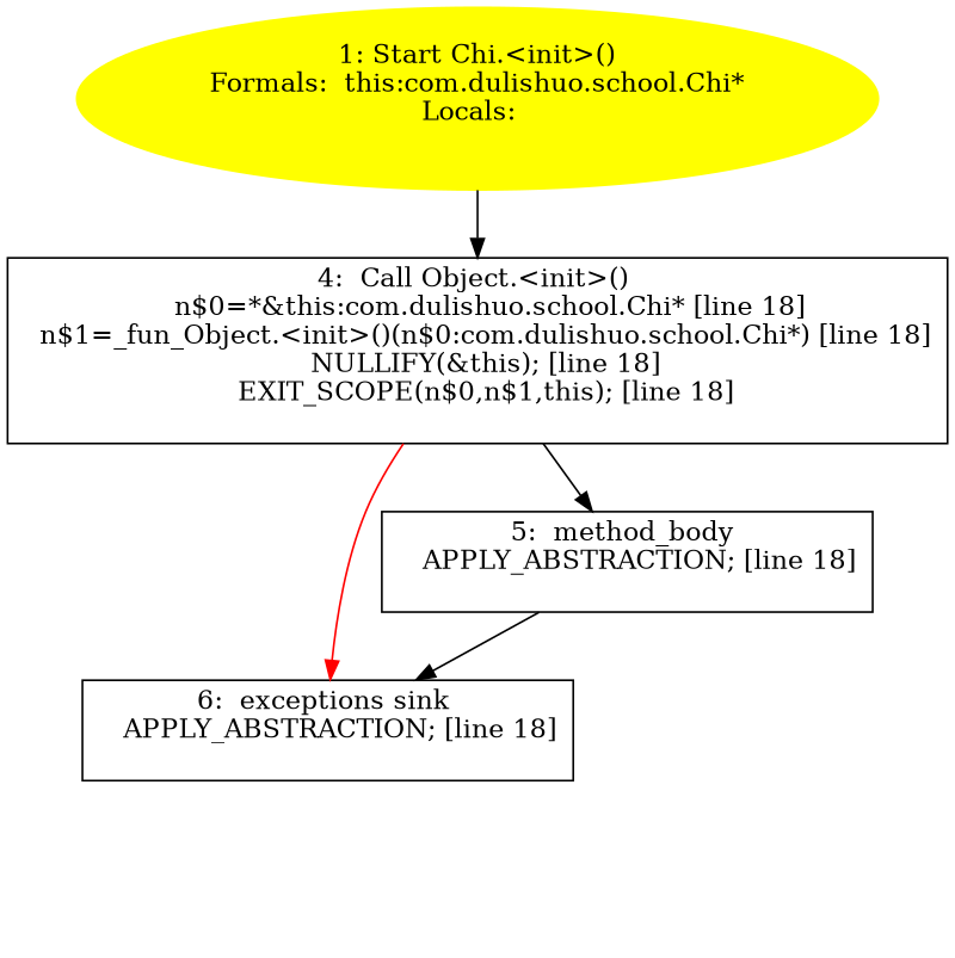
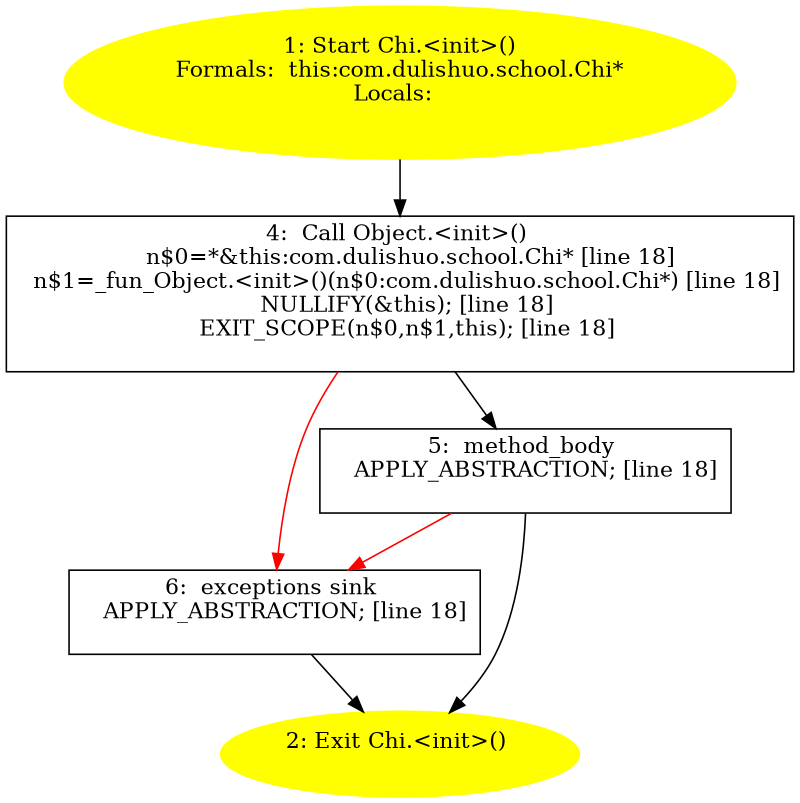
  digraph {
    node [shape=box]
    n1 [color=yellow label="1: Start Chi.<init>()\nFormals:  this:com.dulishuo.school.Chi*\nLocals:  \n  " style=filled shape=""]
    n2 [label="4:  Call Object.<init>() \n   n$0=*&this:com.dulishuo.school.Chi* [line 18]\n  n$1=_fun_Object.<init>()(n$0:com.dulishuo.school.Chi*) [line 18]\n  NULLIFY(&this); [line 18]\n  EXIT_SCOPE(n$0,n$1,this); [line 18]\n "]
    n3 [label="6:  exceptions sink \n   APPLY_ABSTRACTION; [line 18]\n "]
    n4 [label="5:  method_body \n   APPLY_ABSTRACTION; [line 18]\n "]
+   n5 [color=yellow label="2: Exit Chi.<init>() \n  " style=filled shape=""]
    n1 -> n2
    n2 -> n3 [color=red]
    n2 -> n4
-   n4 -> n3 [color=black]
+   n3 -> n5
+   n4 -> n3 [color=red]
+   n4 -> n5
  }
